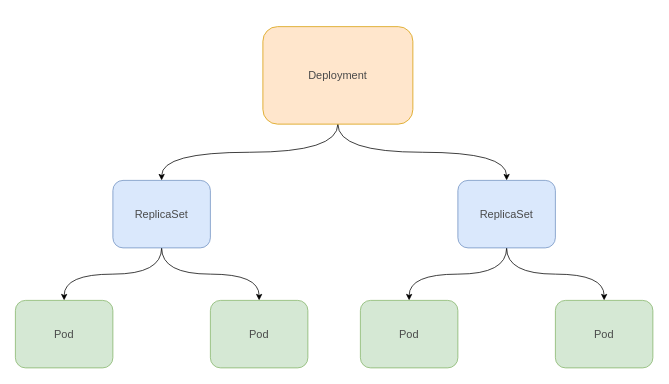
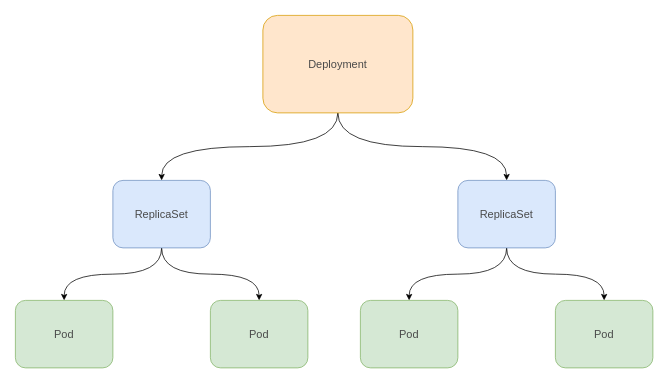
  <mxCell id="0" />
  <mxCell id="1" parent="0" />
  <mxCell id="2" style="edgeStyle=orthogonalEdgeStyle;rounded=0;orthogonalLoop=1;jettySize=auto;html=1;exitX=0.5;exitY=1;exitDx=0;exitDy=0;entryX=0.5;entryY=0;entryDx=0;entryDy=0;curved=1;" edge="1" parent="1" source="4" target="5"><mxGeometry relative="1" as="geometry" /></mxCell>
  <mxCell id="3" style="edgeStyle=orthogonalEdgeStyle;rounded=0;orthogonalLoop=1;jettySize=auto;html=1;exitX=0.5;exitY=1;exitDx=0;exitDy=0;curved=1;" edge="1" parent="1" source="4" target="6"><mxGeometry relative="1" as="geometry" /></mxCell>
  <mxCell id="4" value="&lt;span data-copy-origin=&quot;https://shimo.im&quot; data-docs-delta=&quot;[[20,&amp;quot;ReplicaSets&amp;quot;]]&quot;&gt;&lt;p style=&quot;line-height: 100%;margin-bottom: 0pt;margin-top: 0pt;font-size: 11pt;color: #494949;&quot; class=&quot;ql-direction-ltr ql-long-18520334&quot;&gt;&lt;span style=&quot;&quot; class=&quot;ql-author-18520334&quot;&gt;ReplicaSet&lt;/span&gt;&lt;/p&gt;&lt;/span&gt;" style="rounded=1;whiteSpace=wrap;html=1;fillColor=#dae8fc;strokeColor=#6c8ebf;" vertex="1" parent="1"><mxGeometry x="150" y="240" width="130" height="90" as="geometry" /></mxCell>
  <mxCell id="5" value="&lt;span data-copy-origin=&quot;https://shimo.im&quot; data-docs-delta=&quot;[[20,&amp;quot;ReplicaSets&amp;quot;]]&quot;&gt;&lt;p style=&quot;line-height: 100%;margin-bottom: 0pt;margin-top: 0pt;font-size: 11pt;color: #494949;&quot; class=&quot;ql-direction-ltr ql-long-18520334&quot;&gt;&lt;span style=&quot;&quot; class=&quot;ql-author-18520334&quot;&gt;Pod&lt;/span&gt;&lt;/p&gt;&lt;/span&gt;" style="rounded=1;whiteSpace=wrap;html=1;fillColor=#d5e8d4;strokeColor=#82b366;" vertex="1" parent="1"><mxGeometry x="20" y="400" width="130" height="90" as="geometry" /></mxCell>
  <mxCell id="6" value="&lt;span data-copy-origin=&quot;https://shimo.im&quot; data-docs-delta=&quot;[[20,&amp;quot;ReplicaSets&amp;quot;]]&quot;&gt;&lt;p style=&quot;line-height: 100%;margin-bottom: 0pt;margin-top: 0pt;font-size: 11pt;color: #494949;&quot; class=&quot;ql-direction-ltr ql-long-18520334&quot;&gt;&lt;span style=&quot;&quot; class=&quot;ql-author-18520334&quot;&gt;Pod&lt;/span&gt;&lt;/p&gt;&lt;/span&gt;" style="rounded=1;whiteSpace=wrap;html=1;fillColor=#d5e8d4;strokeColor=#82b366;" vertex="1" parent="1"><mxGeometry x="280" y="400" width="130" height="90" as="geometry" /></mxCell>
  <mxCell id="7" style="edgeStyle=orthogonalEdgeStyle;rounded=0;orthogonalLoop=1;jettySize=auto;html=1;exitX=0.5;exitY=1;exitDx=0;exitDy=0;entryX=0.5;entryY=0;entryDx=0;entryDy=0;curved=1;" edge="1" parent="1" source="9" target="10"><mxGeometry relative="1" as="geometry" /></mxCell>
  <mxCell id="8" style="edgeStyle=orthogonalEdgeStyle;rounded=0;orthogonalLoop=1;jettySize=auto;html=1;exitX=0.5;exitY=1;exitDx=0;exitDy=0;curved=1;" edge="1" parent="1" source="9" target="11"><mxGeometry relative="1" as="geometry" /></mxCell>
  <mxCell id="9" value="&lt;span data-copy-origin=&quot;https://shimo.im&quot; data-docs-delta=&quot;[[20,&amp;quot;ReplicaSets&amp;quot;]]&quot;&gt;&lt;p style=&quot;line-height: 100%;margin-bottom: 0pt;margin-top: 0pt;font-size: 11pt;color: #494949;&quot; class=&quot;ql-direction-ltr ql-long-18520334&quot;&gt;&lt;span style=&quot;&quot; class=&quot;ql-author-18520334&quot;&gt;ReplicaSet&lt;/span&gt;&lt;/p&gt;&lt;/span&gt;" style="rounded=1;whiteSpace=wrap;html=1;fillColor=#dae8fc;strokeColor=#6c8ebf;" vertex="1" parent="1"><mxGeometry x="610" y="240" width="130" height="90" as="geometry" /></mxCell>
  <mxCell id="10" value="&lt;span data-copy-origin=&quot;https://shimo.im&quot; data-docs-delta=&quot;[[20,&amp;quot;ReplicaSets&amp;quot;]]&quot;&gt;&lt;p style=&quot;line-height: 100%;margin-bottom: 0pt;margin-top: 0pt;font-size: 11pt;color: #494949;&quot; class=&quot;ql-direction-ltr ql-long-18520334&quot;&gt;&lt;span style=&quot;&quot; class=&quot;ql-author-18520334&quot;&gt;Pod&lt;/span&gt;&lt;/p&gt;&lt;/span&gt;" style="rounded=1;whiteSpace=wrap;html=1;fillColor=#d5e8d4;strokeColor=#82b366;" vertex="1" parent="1"><mxGeometry x="480" y="400" width="130" height="90" as="geometry" /></mxCell>
  <mxCell id="11" value="&lt;span data-copy-origin=&quot;https://shimo.im&quot; data-docs-delta=&quot;[[20,&amp;quot;ReplicaSets&amp;quot;]]&quot;&gt;&lt;p style=&quot;line-height: 100%;margin-bottom: 0pt;margin-top: 0pt;font-size: 11pt;color: #494949;&quot; class=&quot;ql-direction-ltr ql-long-18520334&quot;&gt;&lt;span style=&quot;&quot; class=&quot;ql-author-18520334&quot;&gt;Pod&lt;/span&gt;&lt;/p&gt;&lt;/span&gt;" style="rounded=1;whiteSpace=wrap;html=1;fillColor=#d5e8d4;strokeColor=#82b366;" vertex="1" parent="1"><mxGeometry x="740" y="400" width="130" height="90" as="geometry" /></mxCell>
  <mxCell id="12" style="edgeStyle=orthogonalEdgeStyle;curved=1;rounded=0;orthogonalLoop=1;jettySize=auto;html=1;exitX=0.5;exitY=1;exitDx=0;exitDy=0;" edge="1" parent="1" source="14" target="4"><mxGeometry relative="1" as="geometry" /></mxCell>
  <mxCell id="13" style="edgeStyle=orthogonalEdgeStyle;curved=1;rounded=0;orthogonalLoop=1;jettySize=auto;html=1;exitX=0.5;exitY=1;exitDx=0;exitDy=0;" edge="1" parent="1" source="14" target="9"><mxGeometry relative="1" as="geometry" /></mxCell>
- <mxCell id="14" value="&lt;span data-copy-origin=&quot;https://shimo.im&quot; data-docs-delta=&quot;[[20,&amp;quot;ReplicaSets&amp;quot;]]&quot;&gt;&lt;p style=&quot;line-height: 100%;margin-bottom: 0pt;margin-top: 0pt;font-size: 11pt;color: #494949;&quot; class=&quot;ql-direction-ltr ql-long-18520334&quot;&gt;&lt;span style=&quot;&quot; class=&quot;ql-author-18520334&quot;&gt;Deployment&lt;/span&gt;&lt;/p&gt;&lt;/span&gt;" style="rounded=1;whiteSpace=wrap;html=1;fillColor=#ffe6cc;strokeColor=#d79b00;" vertex="1" parent="1"><mxGeometry x="350" y="35" width="200" height="130" as="geometry" /></mxCell>
+ <mxCell id="14" value="&lt;span data-copy-origin=&quot;https://shimo.im&quot; data-docs-delta=&quot;[[20,&amp;quot;ReplicaSets&amp;quot;]]&quot;&gt;&lt;p style=&quot;line-height: 100%;margin-bottom: 0pt;margin-top: 0pt;font-size: 11pt;color: #494949;&quot; class=&quot;ql-direction-ltr ql-long-18520334&quot;&gt;&lt;span style=&quot;&quot; class=&quot;ql-author-18520334&quot;&gt;Deployment&lt;/span&gt;&lt;/p&gt;&lt;/span&gt;" style="rounded=1;whiteSpace=wrap;html=1;fillColor=#ffe6cc;strokeColor=#d79b00;" vertex="1" parent="1"><mxGeometry x="350" y="20" width="200" height="130" as="geometry" /></mxCell>
